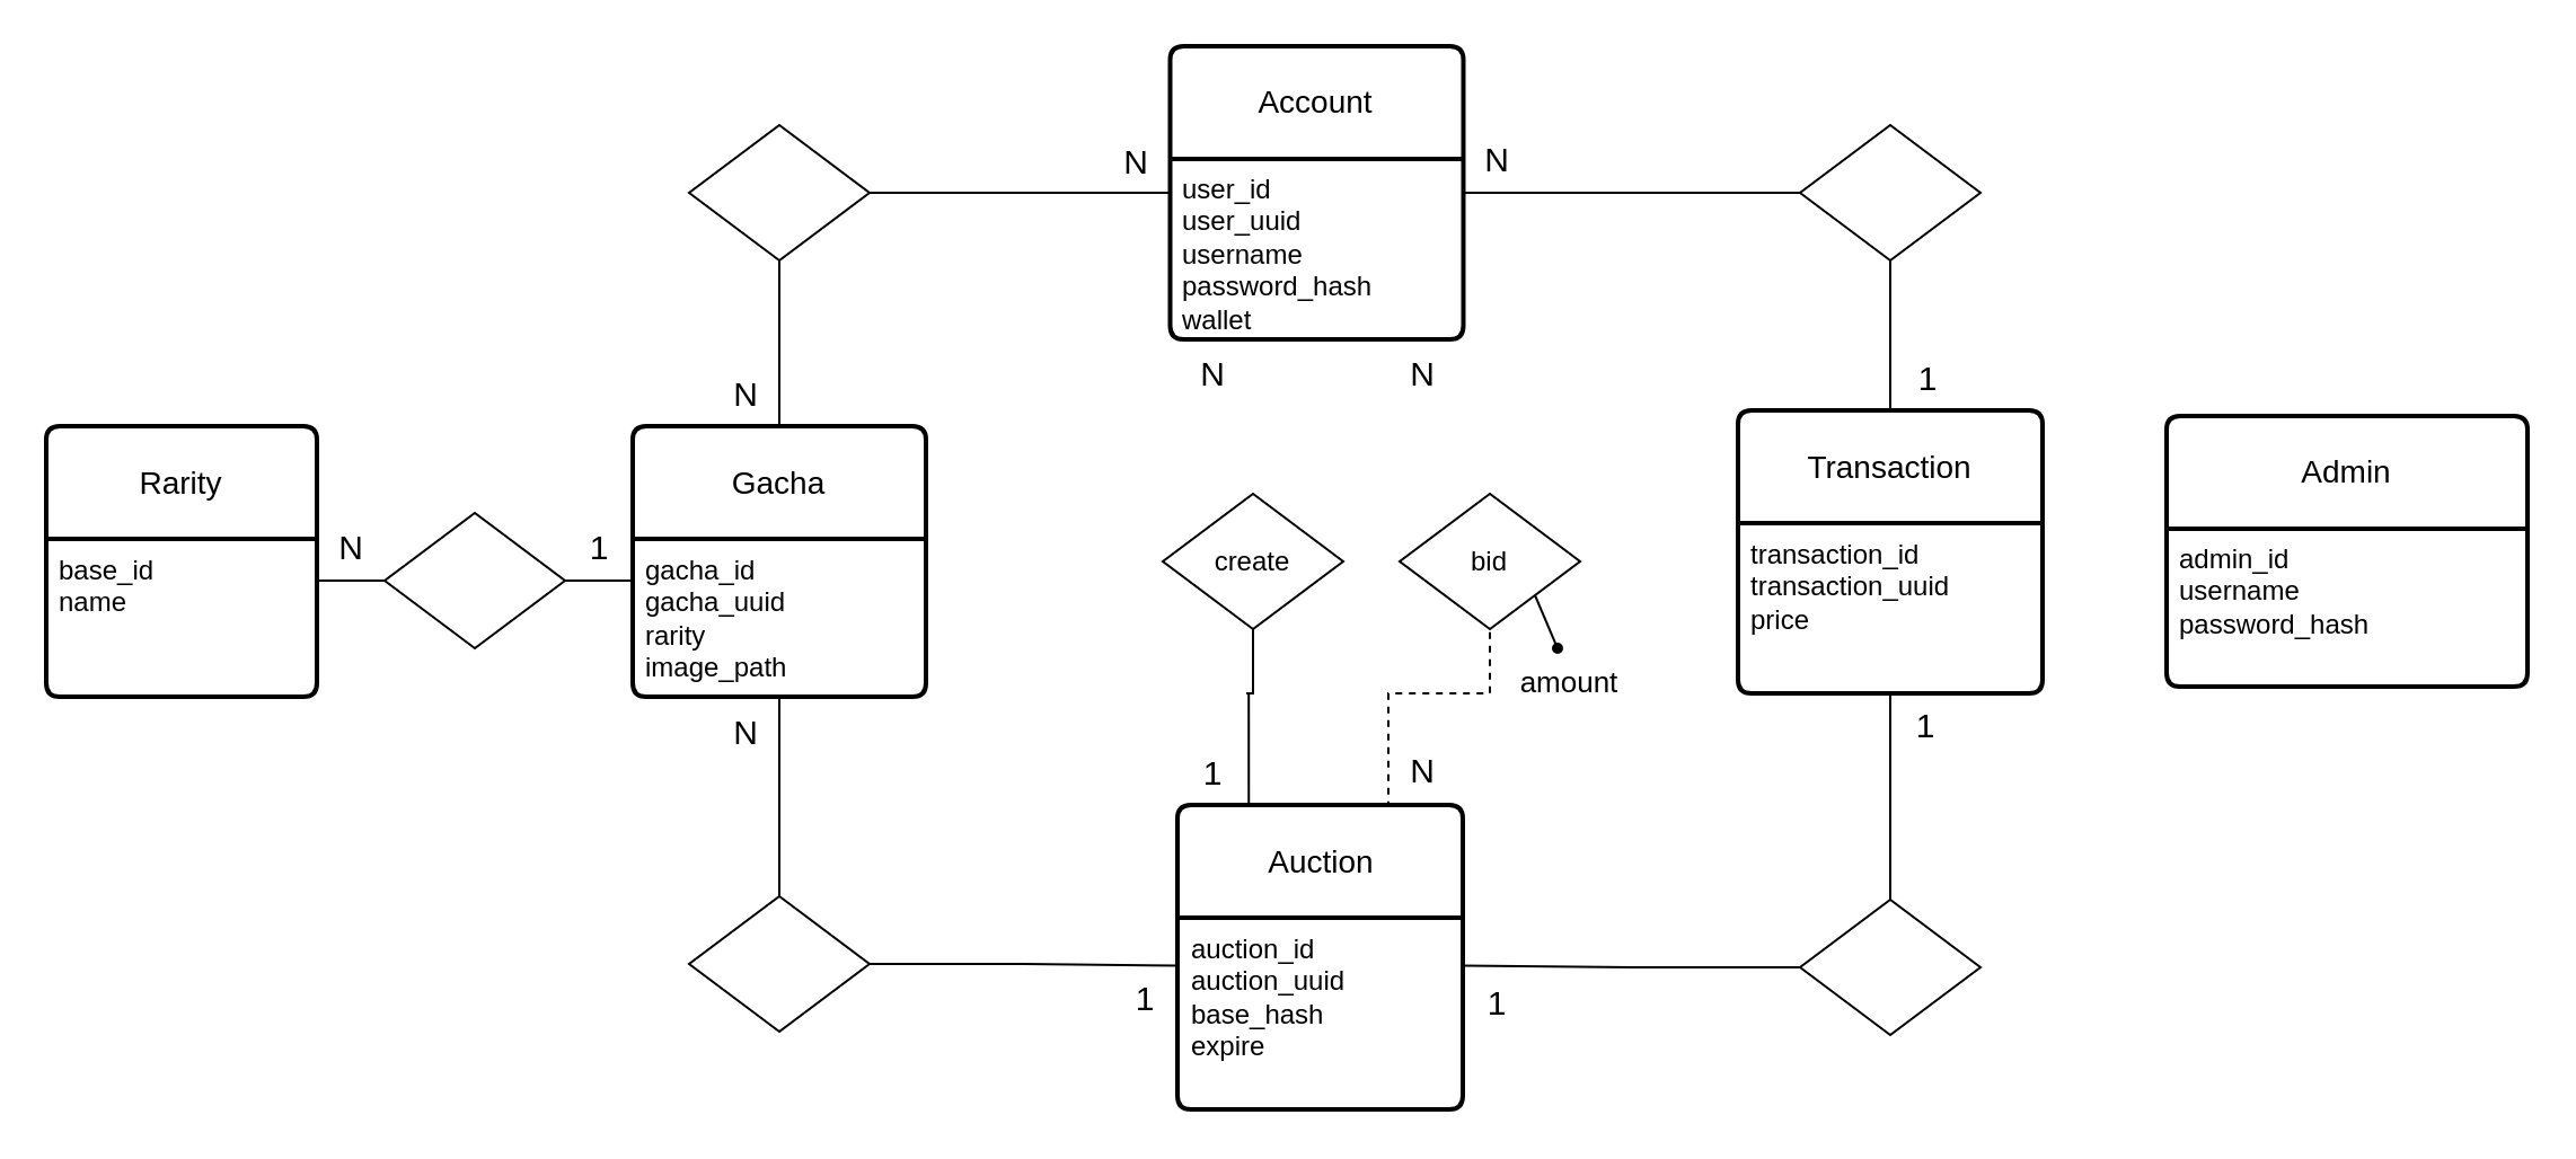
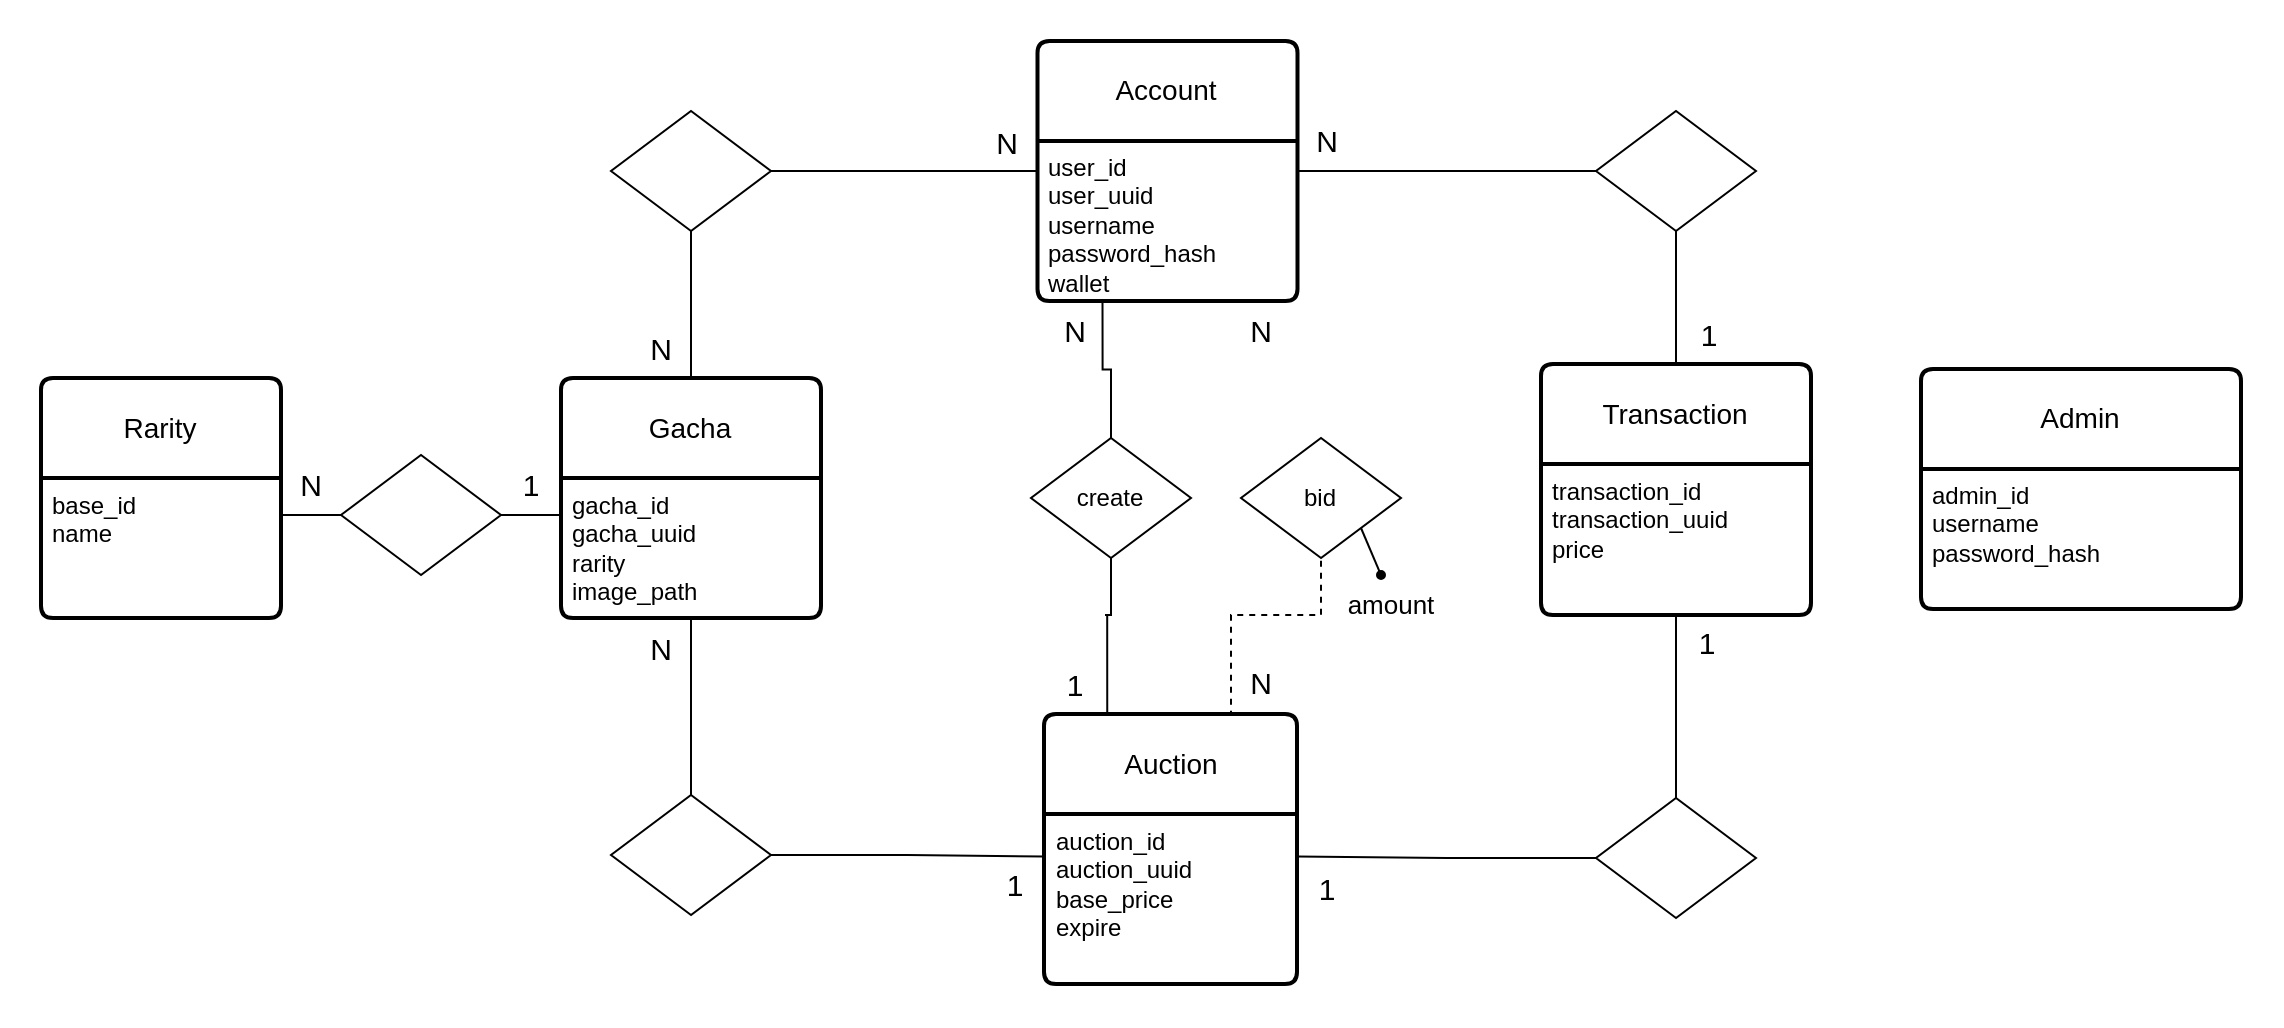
  <mxCell id="0" />
  <mxCell id="1" parent="0" />
  <mxCell id="2" value="Account" style="swimlane;childLayout=stackLayout;horizontal=1;startSize=50;horizontalStack=0;rounded=1;fontSize=14;fontStyle=0;strokeWidth=2;resizeParent=0;resizeLast=1;shadow=0;dashed=0;align=center;arcSize=4;whiteSpace=wrap;html=1;" parent="1" vertex="1"><mxGeometry x="518.25" y="20" width="130" height="130" as="geometry"><mxRectangle x="120" y="300" width="70" height="50" as="alternateBounds" /></mxGeometry></mxCell>
  <mxCell id="3" value="&lt;div&gt;user_id&lt;/div&gt;&lt;div&gt;user_uuid&lt;/div&gt;&lt;div&gt;username&lt;/div&gt;&lt;div&gt;password_hash&lt;/div&gt;&lt;div&gt;wallet&lt;br&gt;&lt;/div&gt;&lt;div&gt;&lt;br&gt;&lt;/div&gt;" style="align=left;strokeColor=none;fillColor=none;spacingLeft=4;fontSize=12;verticalAlign=top;resizable=0;rotatable=0;part=1;html=1;" parent="2" vertex="1"><mxGeometry y="50" width="130" height="80" as="geometry" /></mxCell>
  <mxCell id="4" value="N" style="text;html=1;align=center;verticalAlign=middle;resizable=0;points=[];autosize=1;strokeColor=none;fillColor=none;fontSize=15;" parent="1" vertex="1"><mxGeometry x="488.25" y="56" width="30" height="30" as="geometry" /></mxCell>
  <mxCell id="5" style="edgeStyle=orthogonalEdgeStyle;rounded=0;orthogonalLoop=1;jettySize=auto;html=1;exitX=0.5;exitY=0;exitDx=0;exitDy=0;entryX=0.5;entryY=0;entryDx=0;entryDy=0;endArrow=none;endFill=0;" parent="1" source="9" target="12" edge="1"><mxGeometry relative="1" as="geometry"><mxPoint x="335" y="228.5" as="targetPoint" /></mxGeometry></mxCell>
  <mxCell id="6" value="N" style="text;html=1;align=center;verticalAlign=middle;resizable=0;points=[];autosize=1;strokeColor=none;fillColor=none;fontSize=15;" parent="1" vertex="1"><mxGeometry x="315" y="158.5" width="30" height="30" as="geometry" /></mxCell>
  <mxCell id="7" value="N" style="text;html=1;align=center;verticalAlign=middle;resizable=0;points=[];autosize=1;strokeColor=none;fillColor=none;fontSize=15;" parent="1" vertex="1"><mxGeometry x="315" y="308.5" width="30" height="30" as="geometry" /></mxCell>
  <mxCell id="8" style="edgeStyle=orthogonalEdgeStyle;rounded=0;orthogonalLoop=1;jettySize=auto;html=1;exitX=0.5;exitY=1;exitDx=0;exitDy=0;entryX=0.5;entryY=1;entryDx=0;entryDy=0;endArrow=none;endFill=0;" parent="1" source="9" target="24" edge="1"><mxGeometry relative="1" as="geometry" /></mxCell>
  <mxCell id="9" value="Gacha" style="swimlane;childLayout=stackLayout;horizontal=1;startSize=50;horizontalStack=0;rounded=1;fontSize=14;fontStyle=0;strokeWidth=2;resizeParent=0;resizeLast=1;shadow=0;dashed=0;align=center;arcSize=4;whiteSpace=wrap;html=1;" parent="1" vertex="1"><mxGeometry x="280" y="188.5" width="130" height="120" as="geometry"><mxRectangle x="120" y="300" width="70" height="50" as="alternateBounds" /></mxGeometry></mxCell>
  <mxCell id="10" value="&lt;div&gt;gacha_id&lt;/div&gt;&lt;div&gt;gacha_uuid&lt;/div&gt;&lt;div&gt;rarity&lt;/div&gt;&lt;div&gt;image_path&lt;br&gt;&lt;/div&gt;" style="align=left;strokeColor=none;fillColor=none;spacingLeft=4;fontSize=12;verticalAlign=top;resizable=0;rotatable=0;part=1;html=1;" parent="9" vertex="1"><mxGeometry y="50" width="130" height="70" as="geometry" /></mxCell>
  <mxCell id="11" style="edgeStyle=orthogonalEdgeStyle;rounded=0;orthogonalLoop=1;jettySize=auto;html=1;exitX=0;exitY=0.5;exitDx=0;exitDy=0;entryX=0;entryY=0.5;entryDx=0;entryDy=0;endArrow=none;endFill=0;" parent="1" source="12" target="2" edge="1"><mxGeometry relative="1" as="geometry" /></mxCell>
  <mxCell id="12" value="" style="shape=rhombus;perimeter=rhombusPerimeter;whiteSpace=wrap;html=1;align=center;direction=west;" parent="1" vertex="1"><mxGeometry x="305" y="55" width="80" height="60" as="geometry" /></mxCell>
  <mxCell id="13" value="Transaction" style="swimlane;childLayout=stackLayout;horizontal=1;startSize=50;horizontalStack=0;rounded=1;fontSize=14;fontStyle=0;strokeWidth=2;resizeParent=0;resizeLast=1;shadow=0;dashed=0;align=center;arcSize=4;whiteSpace=wrap;html=1;" parent="1" vertex="1"><mxGeometry x="770" y="181.5" width="135" height="125.5" as="geometry" /></mxCell>
  <mxCell id="14" value="&lt;div&gt;transaction_id&lt;/div&gt;&lt;div&gt;transaction_uuid&lt;/div&gt;&lt;div&gt;price&lt;br&gt;&lt;/div&gt;" style="align=left;strokeColor=none;fillColor=none;spacingLeft=4;fontSize=12;verticalAlign=top;resizable=0;rotatable=0;part=1;html=1;" parent="13" vertex="1"><mxGeometry y="50" width="135" height="75.5" as="geometry" /></mxCell>
  <mxCell id="15" value="&lt;div style=&quot;font-size: 15px;&quot;&gt;1&lt;/div&gt;" style="text;html=1;align=center;verticalAlign=middle;resizable=0;points=[];autosize=1;strokeColor=none;fillColor=none;fontSize=15;" parent="1" vertex="1"><mxGeometry x="838" y="306" width="30" height="30" as="geometry" /></mxCell>
  <mxCell id="16" value="1" style="text;html=1;align=center;verticalAlign=middle;resizable=0;points=[];autosize=1;strokeColor=none;fillColor=none;fontSize=15;" parent="1" vertex="1"><mxGeometry x="838.5" y="151.5" width="30" height="30" as="geometry" /></mxCell>
  <mxCell id="17" style="edgeStyle=orthogonalEdgeStyle;rounded=0;orthogonalLoop=1;jettySize=auto;html=1;exitX=0.5;exitY=0;exitDx=0;exitDy=0;entryX=0.5;entryY=0;entryDx=0;entryDy=0;endArrow=none;endFill=0;" parent="1" source="19" target="13" edge="1"><mxGeometry relative="1" as="geometry" /></mxCell>
  <mxCell id="18" style="edgeStyle=orthogonalEdgeStyle;rounded=0;orthogonalLoop=1;jettySize=auto;html=1;exitX=1;exitY=0.5;exitDx=0;exitDy=0;entryX=1;entryY=0.5;entryDx=0;entryDy=0;endArrow=none;endFill=0;" parent="1" source="19" target="2" edge="1"><mxGeometry relative="1" as="geometry" /></mxCell>
  <mxCell id="19" value="" style="shape=rhombus;perimeter=rhombusPerimeter;whiteSpace=wrap;html=1;align=center;direction=west;" parent="1" vertex="1"><mxGeometry x="797.5" y="55" width="80" height="60" as="geometry" /></mxCell>
  <mxCell id="20" value="Auction" style="swimlane;childLayout=stackLayout;horizontal=1;startSize=50;horizontalStack=0;rounded=1;fontSize=14;fontStyle=0;strokeWidth=2;resizeParent=0;resizeLast=1;shadow=0;dashed=0;align=center;arcSize=4;whiteSpace=wrap;html=1;" parent="1" vertex="1"><mxGeometry x="521.5" y="356.5" width="126.5" height="135" as="geometry" /></mxCell>
- <mxCell id="21" value="&lt;div&gt;auction_id&lt;/div&gt;&lt;div&gt;auction_uuid&lt;/div&gt;&lt;div&gt;base_hash&lt;/div&gt;&lt;div&gt;expire&lt;br&gt;&lt;/div&gt;" style="align=left;strokeColor=none;fillColor=none;spacingLeft=4;fontSize=12;verticalAlign=top;resizable=0;rotatable=0;part=1;html=1;" parent="20" vertex="1"><mxGeometry y="50" width="126.5" height="85" as="geometry" /></mxCell>
+ <mxCell id="21" value="&lt;div&gt;auction_id&lt;/div&gt;&lt;div&gt;auction_uuid&lt;/div&gt;&lt;div&gt;base_price&lt;/div&gt;&lt;div&gt;expire&lt;br&gt;&lt;/div&gt;" style="align=left;strokeColor=none;fillColor=none;spacingLeft=4;fontSize=12;verticalAlign=top;resizable=0;rotatable=0;part=1;html=1;" parent="20" vertex="1"><mxGeometry y="50" width="126.5" height="85" as="geometry" /></mxCell>
  <mxCell id="22" value="1" style="text;html=1;align=center;verticalAlign=middle;resizable=0;points=[];autosize=1;strokeColor=none;fillColor=none;fontSize=15;" parent="1" vertex="1"><mxGeometry x="491.5" y="427" width="30" height="30" as="geometry" /></mxCell>
  <mxCell id="23" style="edgeStyle=orthogonalEdgeStyle;rounded=0;orthogonalLoop=1;jettySize=auto;html=1;exitX=0;exitY=0.5;exitDx=0;exitDy=0;entryX=0;entryY=0.25;entryDx=0;entryDy=0;endArrow=none;endFill=0;" parent="1" source="24" target="21" edge="1"><mxGeometry relative="1" as="geometry" /></mxCell>
  <mxCell id="24" value="" style="shape=rhombus;perimeter=rhombusPerimeter;whiteSpace=wrap;html=1;align=center;direction=west;" parent="1" vertex="1"><mxGeometry x="305" y="397" width="80" height="60" as="geometry" /></mxCell>
  <mxCell id="25" style="edgeStyle=orthogonalEdgeStyle;rounded=0;orthogonalLoop=1;jettySize=auto;html=1;exitX=1;exitY=0.5;exitDx=0;exitDy=0;entryX=1;entryY=0.25;entryDx=0;entryDy=0;endArrow=none;endFill=0;" parent="1" source="27" target="21" edge="1"><mxGeometry relative="1" as="geometry" /></mxCell>
  <mxCell id="26" style="edgeStyle=orthogonalEdgeStyle;rounded=0;orthogonalLoop=1;jettySize=auto;html=1;exitX=0.5;exitY=1;exitDx=0;exitDy=0;entryX=0.5;entryY=1;entryDx=0;entryDy=0;endArrow=none;endFill=0;" parent="1" source="27" target="14" edge="1"><mxGeometry relative="1" as="geometry" /></mxCell>
  <mxCell id="27" value="" style="shape=rhombus;perimeter=rhombusPerimeter;whiteSpace=wrap;html=1;align=center;direction=west;" parent="1" vertex="1"><mxGeometry x="797.5" y="398.5" width="80" height="60" as="geometry" /></mxCell>
  <mxCell id="28" value="1" style="text;html=1;align=center;verticalAlign=middle;resizable=0;points=[];autosize=1;strokeColor=none;fillColor=none;fontSize=15;" parent="1" vertex="1"><mxGeometry x="648" y="428.5" width="30" height="30" as="geometry" /></mxCell>
  <mxCell id="29" value="Admin" style="swimlane;childLayout=stackLayout;horizontal=1;startSize=50;horizontalStack=0;rounded=1;fontSize=14;fontStyle=0;strokeWidth=2;resizeParent=0;resizeLast=1;shadow=0;dashed=0;align=center;arcSize=4;whiteSpace=wrap;html=1;" parent="1" vertex="1"><mxGeometry x="960" y="184" width="160" height="120" as="geometry" /></mxCell>
  <mxCell id="30" value="&lt;div&gt;admin_id&lt;/div&gt;&lt;div&gt;username&lt;/div&gt;&lt;div&gt;password_hash&lt;br&gt;&lt;/div&gt;" style="align=left;strokeColor=none;fillColor=none;spacingLeft=4;fontSize=12;verticalAlign=top;resizable=0;rotatable=0;part=1;html=1;" parent="29" vertex="1"><mxGeometry y="50" width="160" height="70" as="geometry" /></mxCell>
+ <mxCell id="31" style="edgeStyle=orthogonalEdgeStyle;rounded=0;orthogonalLoop=1;jettySize=auto;html=1;exitX=0.25;exitY=1;exitDx=0;exitDy=0;entryX=0.5;entryY=1;entryDx=0;entryDy=0;endArrow=none;endFill=0;" parent="1" source="3" target="32" edge="1"><mxGeometry relative="1" as="geometry"><mxPoint x="489" y="258.5" as="sourcePoint" /></mxGeometry></mxCell>
  <mxCell id="32" value="create" style="shape=rhombus;perimeter=rhombusPerimeter;whiteSpace=wrap;html=1;align=center;direction=west;" parent="1" vertex="1"><mxGeometry x="515" y="218.5" width="80" height="60" as="geometry" /></mxCell>
  <mxCell id="33" value="N" style="text;html=1;align=center;verticalAlign=middle;resizable=0;points=[];autosize=1;strokeColor=none;fillColor=none;fontSize=15;" parent="1" vertex="1"><mxGeometry x="521.5" y="150" width="30" height="30" as="geometry" /></mxCell>
  <mxCell id="34" value="1" style="text;html=1;align=center;verticalAlign=middle;resizable=0;points=[];autosize=1;strokeColor=none;fillColor=none;fontSize=15;" parent="1" vertex="1"><mxGeometry x="521.5" y="326.5" width="30" height="30" as="geometry" /></mxCell>
  <mxCell id="35" style="edgeStyle=orthogonalEdgeStyle;rounded=0;orthogonalLoop=1;jettySize=auto;html=1;exitX=0.25;exitY=0;exitDx=0;exitDy=0;entryX=0.5;entryY=0;entryDx=0;entryDy=0;endArrow=none;endFill=0;" parent="1" source="20" target="32" edge="1"><mxGeometry relative="1" as="geometry"><mxPoint x="666" y="266.5" as="sourcePoint" /><Array as="points"><mxPoint x="552" y="307" /><mxPoint x="500" y="307" /></Array></mxGeometry></mxCell>
  <mxCell id="36" style="edgeStyle=orthogonalEdgeStyle;rounded=0;orthogonalLoop=1;jettySize=auto;html=1;exitX=0.75;exitY=0;exitDx=0;exitDy=0;entryX=0.5;entryY=0;entryDx=0;entryDy=0;endArrow=none;endFill=0;dashed=1;" parent="1" source="20" target="38" edge="1"><mxGeometry relative="1" as="geometry"><mxPoint x="826.5" y="335" as="sourcePoint" /><mxPoint x="778.5" y="352" as="targetPoint" /><Array as="points"><mxPoint x="615" y="307" /><mxPoint x="660" y="307" /></Array></mxGeometry></mxCell>
  <mxCell id="37" value="N" style="text;html=1;align=center;verticalAlign=middle;resizable=0;points=[];autosize=1;strokeColor=none;fillColor=none;fontSize=15;" parent="1" vertex="1"><mxGeometry x="615" y="150" width="30" height="30" as="geometry" /></mxCell>
  <mxCell id="38" value="bid" style="shape=rhombus;perimeter=rhombusPerimeter;whiteSpace=wrap;html=1;align=center;direction=west;" parent="1" vertex="1"><mxGeometry x="620" y="218.5" width="80" height="60" as="geometry" /></mxCell>
  <mxCell id="39" value="N" style="text;html=1;align=center;verticalAlign=middle;resizable=0;points=[];autosize=1;strokeColor=none;fillColor=none;fontSize=15;" parent="1" vertex="1"><mxGeometry x="615" y="325.5" width="30" height="30" as="geometry" /></mxCell>
  <mxCell id="40" value="" style="endArrow=oval;html=1;rounded=0;exitX=0;exitY=0;exitDx=0;exitDy=0;endFill=1;strokeWidth=1;endSize=4;" parent="1" source="38" edge="1"><mxGeometry width="50" height="50" relative="1" as="geometry"><mxPoint x="739.5" y="397" as="sourcePoint" /><mxPoint x="690" y="287" as="targetPoint" /><Array as="points" /></mxGeometry></mxCell>
  <mxCell id="41" value="amount" style="text;html=1;align=center;verticalAlign=middle;resizable=0;points=[];autosize=1;strokeColor=none;fillColor=none;fontSize=13;" parent="1" vertex="1"><mxGeometry x="660" y="287" width="70" height="30" as="geometry" /></mxCell>
  <mxCell id="42" value="N" style="text;html=1;align=center;verticalAlign=middle;resizable=0;points=[];autosize=1;strokeColor=none;fillColor=none;fontSize=15;" parent="1" vertex="1"><mxGeometry x="648" y="55" width="30" height="30" as="geometry" /></mxCell>
  <mxCell id="43" style="edgeStyle=orthogonalEdgeStyle;rounded=0;orthogonalLoop=1;jettySize=auto;html=1;exitX=0;exitY=0.5;exitDx=0;exitDy=0;entryX=0;entryY=0.25;entryDx=0;entryDy=0;endArrow=none;endFill=0;" edge="1" parent="1" source="45" target="10"><mxGeometry relative="1" as="geometry" /></mxCell>
  <mxCell id="44" style="edgeStyle=orthogonalEdgeStyle;rounded=0;orthogonalLoop=1;jettySize=auto;html=1;exitX=1;exitY=0.5;exitDx=0;exitDy=0;entryX=1;entryY=0.25;entryDx=0;entryDy=0;endArrow=none;endFill=0;" edge="1" parent="1" source="45" target="47"><mxGeometry relative="1" as="geometry" /></mxCell>
  <mxCell id="45" value="" style="shape=rhombus;perimeter=rhombusPerimeter;whiteSpace=wrap;html=1;align=center;direction=west;" vertex="1" parent="1"><mxGeometry x="170" y="227" width="80" height="60" as="geometry" /></mxCell>
  <mxCell id="46" value="Rarity" style="swimlane;childLayout=stackLayout;horizontal=1;startSize=50;horizontalStack=0;rounded=1;fontSize=14;fontStyle=0;strokeWidth=2;resizeParent=0;resizeLast=1;shadow=0;dashed=0;align=center;arcSize=4;whiteSpace=wrap;html=1;" vertex="1" parent="1"><mxGeometry x="20" y="188.5" width="120" height="120" as="geometry" /></mxCell>
  <mxCell id="47" value="&lt;div&gt;base_id&lt;/div&gt;&lt;div&gt;name&lt;br&gt;&lt;/div&gt;" style="align=left;strokeColor=none;fillColor=none;spacingLeft=4;fontSize=12;verticalAlign=top;resizable=0;rotatable=0;part=1;html=1;" vertex="1" parent="46"><mxGeometry y="50" width="120" height="70" as="geometry" /></mxCell>
  <mxCell id="48" value="1" style="text;html=1;align=center;verticalAlign=middle;resizable=0;points=[];autosize=1;strokeColor=none;fillColor=none;fontSize=15;" vertex="1" parent="1"><mxGeometry x="250" y="227" width="30" height="30" as="geometry" /></mxCell>
  <mxCell id="49" value="N" style="text;html=1;align=center;verticalAlign=middle;resizable=0;points=[];autosize=1;strokeColor=none;fillColor=none;fontSize=15;" vertex="1" parent="1"><mxGeometry x="140" y="227" width="30" height="30" as="geometry" /></mxCell>
